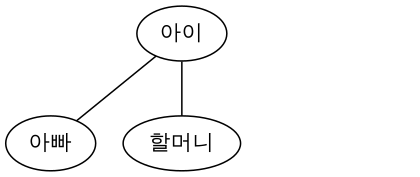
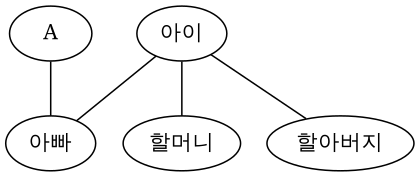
  graph {
    fontname="Noto Serif"
    node [fontname="Noto Serif"]
    edge [fontname="Noto Serif"]
+   A
    "아빠"
    "아이"
    "할머니"
+   "할아버지"
+   A -- "아빠"
    "아이" -- "아빠"
    "아이" -- "할머니"
+   "아이" -- "할아버지"
  }
